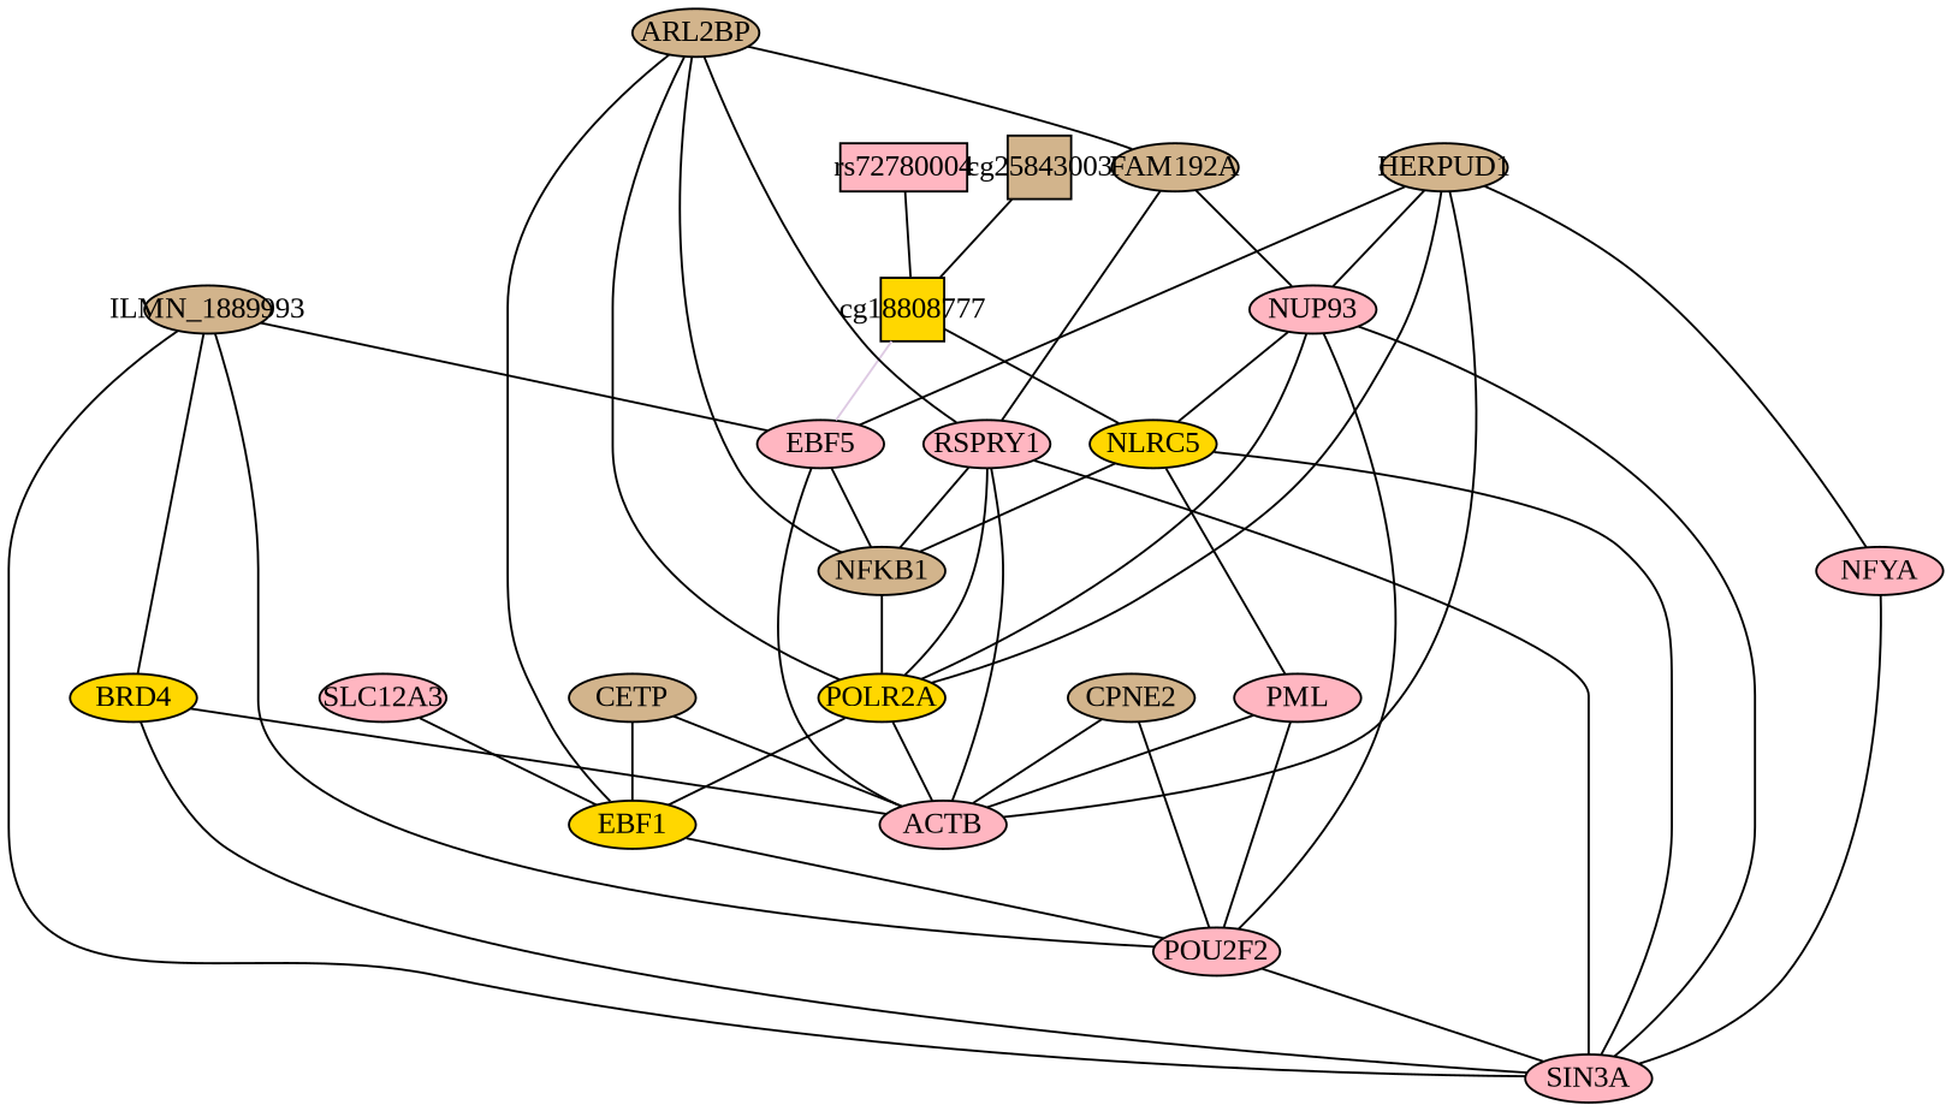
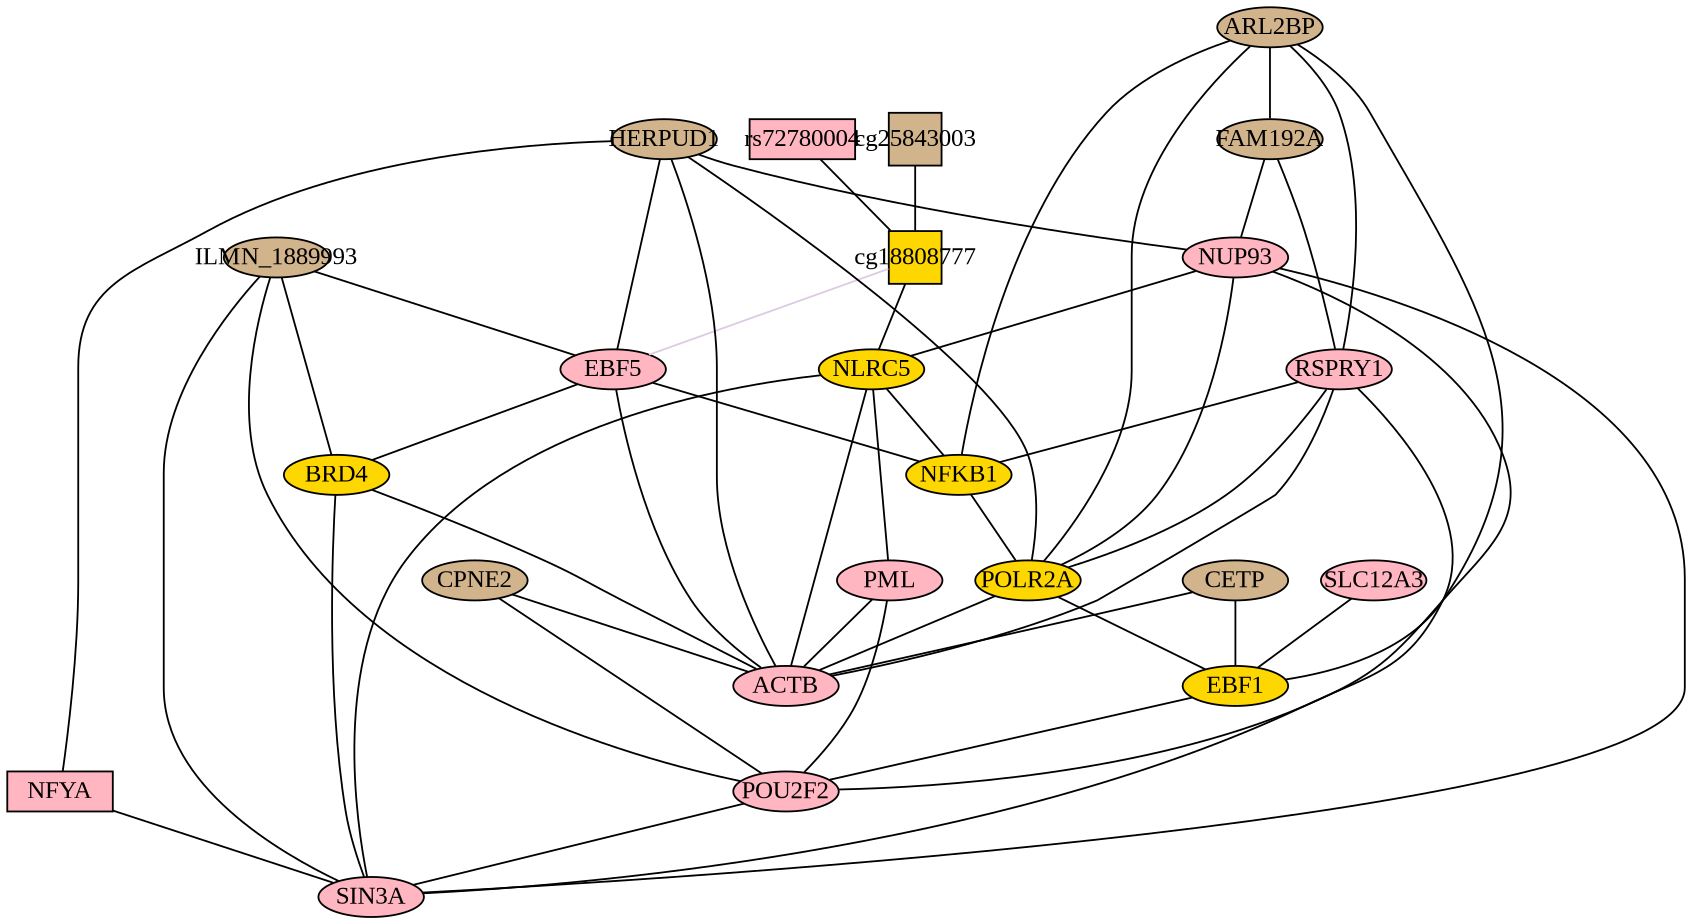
  graph {
    fontcolor=black
    fontname="Liberation Serif"
    rank=same
    rankdir=TB
    root=cg25843003
    splines=TRUE
    node [color=black fillcolor=lightpink fixedsize=TRUE fontcolor=black fontname="Liberation Serif" fontsize=14 shape=ellipse style=filled]
    edge [arrowhead=none arrowsize=1 arrowtail=none color=black dir=none fontcolor=black fontname="Liberation Serif" fontsize=14 headport=center labelfontsize=11 minlen=1 style=solid weight=1]
    n1 [height=0.3 label=rs72780004 shape=box width=0.8]
    cg18808777 [fillcolor=gold height=0.4 shape=box width=0.4]
    n3 [fillcolor=gold height=0.3 label=NLRC5 width=0.8]
    n4 [height=0.3 label=EBF5 width=0.8]
    cg25843003 [fillcolor=tan height=0.4 shape=box width=0.4]
    n6 [height=0.3 label=SIN3A width=0.8]
    n7 [height=0.3 label=ACTB width=0.8]
-   n8 [fillcolor=tan height=0.3 label=NFKB1 width=0.8]
+   n8 [fillcolor=gold height=0.3 label=NFKB1 width=0.8]
    n9 [height=0.3 label=PML width=0.8]
    n10 [fillcolor=gold height=0.3 label=BRD4 width=0.8]
    n11 [fillcolor=tan height=0.3 label=ILMN_1889993 width=0.8]
    n12 [height=0.3 label=POU2F2 width=0.8]
    n13 [fillcolor=tan height=0.3 label=CETP width=0.8]
    n14 [fillcolor=gold height=0.3 label=EBF1 width=0.8]
    n15 [fillcolor=tan height=0.3 label=CPNE2 width=0.8]
    n16 [fillcolor=tan height=0.3 label=ARL2BP width=0.8]
    n17 [fillcolor=tan height=0.3 label=FAM192A width=0.8]
    n18 [height=0.3 label=RSPRY1 width=0.8]
    n19 [fillcolor=gold height=0.3 label=POLR2A width=0.8]
    n20 [height=0.3 label=NUP93 width=0.8]
    n21 [height=0.3 label=SLC12A3 width=0.8]
    n22 [fillcolor=tan height=0.3 label=HERPUD1 width=0.8]
-   n23 [height=0.3 label=NFYA width=0.8]
+   n23 [height=0.3 label=NFYA shape=box width=0.8]
    n1 -- cg18808777
    cg18808777 -- n3
    cg18808777 -- n4 [color="#decae3"]
    n3 -- n6
+   n3 -- n7
    n3 -- n8
    n3 -- n9
    n4 -- n7
    n4 -- n8
+   n4 -- n10
    cg25843003 -- cg18808777
    n8 -- n19
    n9 -- n7
    n9 -- n12
    n10 -- n6
    n10 -- n7
    n11 -- n4
    n11 -- n6
    n11 -- n10
    n11 -- n12
    n12 -- n6
    n13 -- n7
    n13 -- n14
    n14 -- n12
    n15 -- n7
    n15 -- n12
    n16 -- n8
    n16 -- n14
    n16 -- n17
    n16 -- n18
    n16 -- n19
    n17 -- n18
    n17 -- n20
    n18 -- n6
    n18 -- n7
    n18 -- n8
    n18 -- n19
    n19 -- n7
    n19 -- n14
    n20 -- n3
    n20 -- n6
    n20 -- n12
    n20 -- n19
    n21 -- n14
    n22 -- n4
    n22 -- n7
    n22 -- n19
    n22 -- n20
    n22 -- n23
    n23 -- n6
  }
